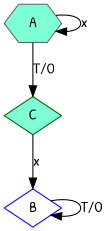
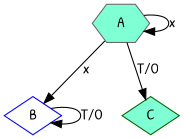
  digraph {
    fontname="Patrick Hand"
    node [fillcolor=aquamarine fontname="Patrick Hand" shape=diamond style=filled weight=None]
    edge [fontname="Patrick Hand" weight=None]
    A [color=gray40 shape=hexagon]
    B [color=blue fillcolor=white]
    C [color=darkgreen]
    A -> A [label=x]
-   C -> B [label=x]
+   A -> B [label=x]
    A -> C [label="T/O"]
    B -> B [label="T/O"]
  }
